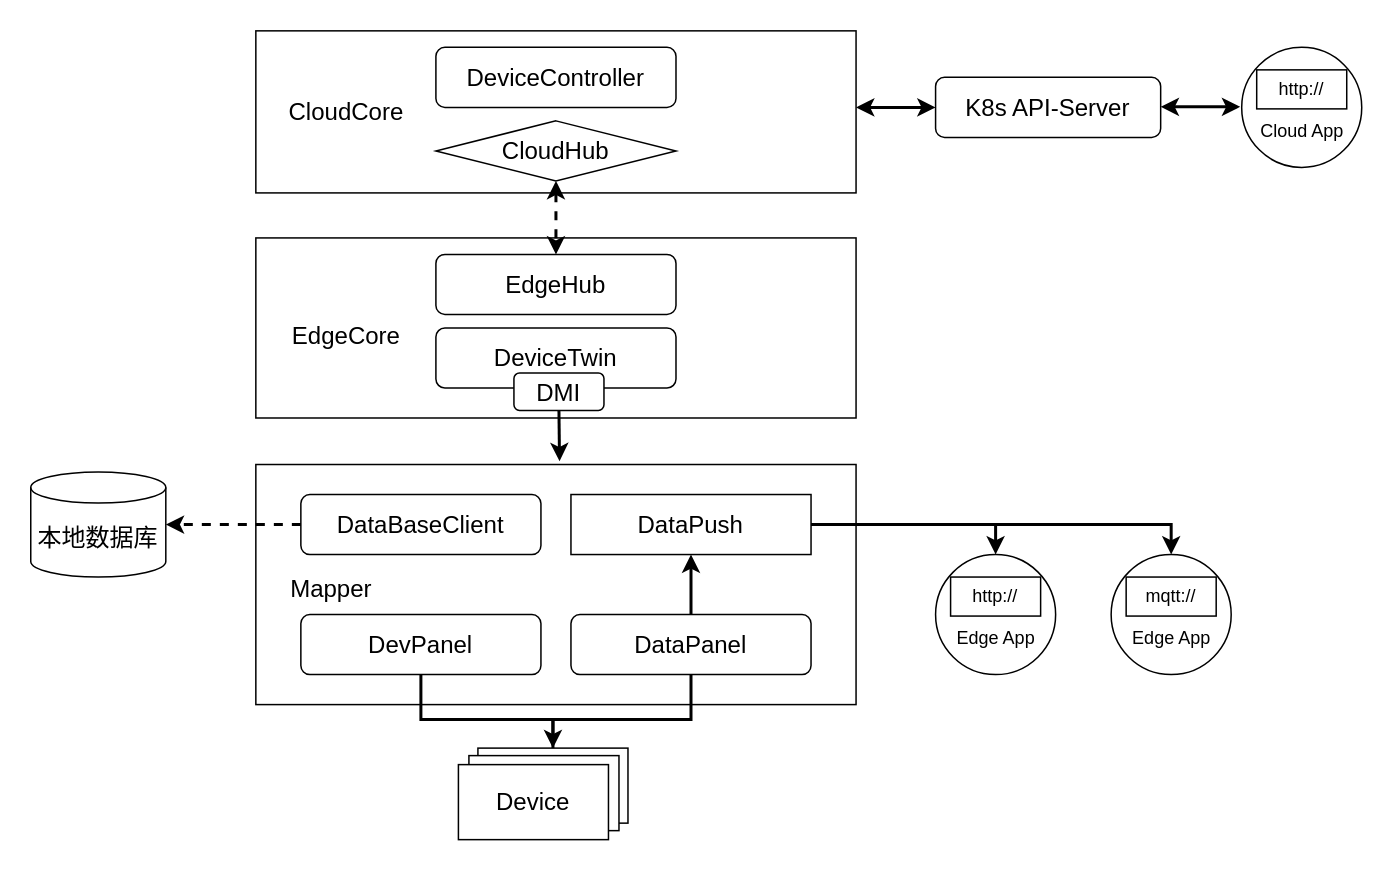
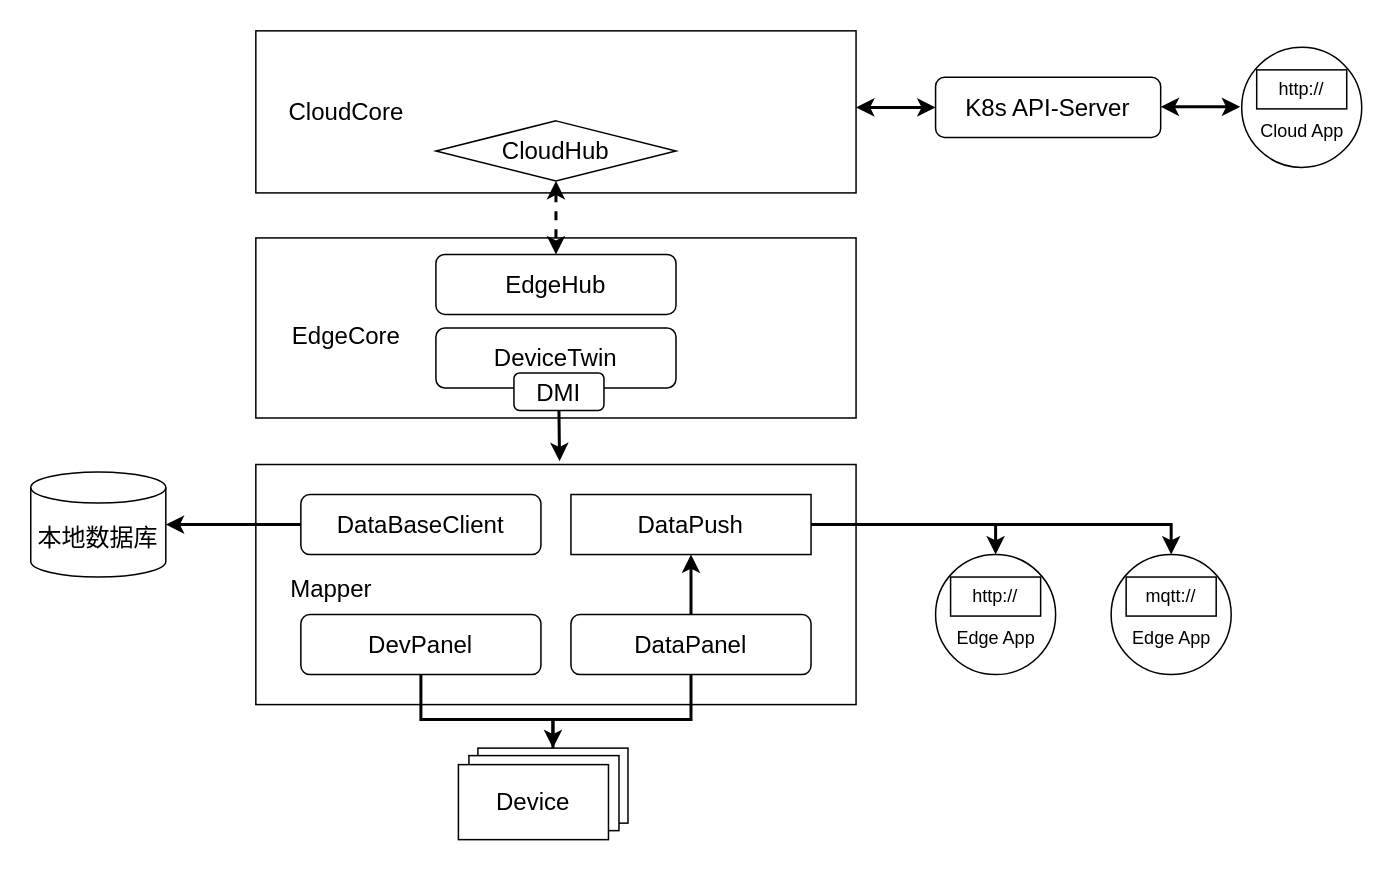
  <mxCell id="0" />
  <mxCell id="1" parent="0" />
  <mxCell id="2" value="" style="rounded=0;whiteSpace=wrap;html=1;" parent="1" vertex="1"><mxGeometry x="170" y="20" width="400" height="108" as="geometry" /></mxCell>
- <mxCell id="3" value="&lt;font style=&quot;font-size: 16px;&quot;&gt;DeviceController&lt;/font&gt;" style="rounded=1;whiteSpace=wrap;html=1;" parent="1" vertex="1"><mxGeometry x="290" y="31" width="160" height="40" as="geometry" /></mxCell>
  <mxCell id="4" value="&lt;font size=&quot;3&quot;&gt;CloudHub&lt;/font&gt;" style="rhombus;whiteSpace=wrap;html=1;" parent="1" vertex="1"><mxGeometry x="290" y="80" width="160" height="40" as="geometry" /></mxCell>
  <mxCell id="5" value="&lt;font style=&quot;font-size: 16px;&quot;&gt;CloudCore&lt;/font&gt;" style="text;html=1;align=center;verticalAlign=middle;resizable=0;points=[];autosize=1;strokeColor=none;fillColor=none;" parent="1" vertex="1"><mxGeometry x="180" y="59" width="100" height="30" as="geometry" /></mxCell>
  <mxCell id="6" value="" style="rounded=0;whiteSpace=wrap;html=1;" parent="1" vertex="1"><mxGeometry x="170" y="158" width="400" height="120" as="geometry" /></mxCell>
  <mxCell id="7" value="&lt;font size=&quot;3&quot;&gt;EdgeHub&lt;/font&gt;" style="rounded=1;whiteSpace=wrap;html=1;" parent="1" vertex="1"><mxGeometry x="290" y="169" width="160" height="40" as="geometry" /></mxCell>
  <mxCell id="8" value="&lt;font size=&quot;3&quot;&gt;DeviceTwin&lt;/font&gt;" style="rounded=1;whiteSpace=wrap;html=1;" parent="1" vertex="1"><mxGeometry x="290" y="218" width="160" height="40" as="geometry" /></mxCell>
  <mxCell id="9" value="&lt;font style=&quot;font-size: 16px;&quot;&gt;EdgeCore&lt;/font&gt;" style="text;html=1;align=center;verticalAlign=middle;resizable=0;points=[];autosize=1;strokeColor=none;fillColor=none;" parent="1" vertex="1"><mxGeometry x="180" y="208" width="100" height="30" as="geometry" /></mxCell>
  <mxCell id="10" value="&lt;font style=&quot;font-size: 16px;&quot;&gt;DMI&lt;/font&gt;" style="rounded=1;whiteSpace=wrap;html=1;" parent="1" vertex="1"><mxGeometry x="342" y="248" width="60" height="25" as="geometry" /></mxCell>
  <mxCell id="11" value="" style="rounded=0;whiteSpace=wrap;html=1;" parent="1" vertex="1"><mxGeometry x="170" y="309" width="400" height="160" as="geometry" /></mxCell>
  <mxCell id="12" value="&lt;font size=&quot;3&quot;&gt;DataBaseClient&lt;/font&gt;" style="rounded=1;whiteSpace=wrap;html=1;" parent="1" vertex="1"><mxGeometry x="200" y="329" width="160" height="40" as="geometry" /></mxCell>
  <mxCell id="13" style="edgeStyle=orthogonalEdgeStyle;rounded=0;orthogonalLoop=1;jettySize=auto;html=1;exitX=1;exitY=0.5;exitDx=0;exitDy=0;entryX=0.5;entryY=0;entryDx=0;entryDy=0;strokeWidth=2;" parent="1" source="15" target="31" edge="1"><mxGeometry relative="1" as="geometry" /></mxCell>
  <mxCell id="14" style="edgeStyle=orthogonalEdgeStyle;rounded=0;orthogonalLoop=1;jettySize=auto;html=1;exitX=1;exitY=0.5;exitDx=0;exitDy=0;entryX=0.5;entryY=0;entryDx=0;entryDy=0;strokeWidth=2;" parent="1" source="15" target="35" edge="1"><mxGeometry relative="1" as="geometry" /></mxCell>
  <mxCell id="15" value="&lt;font size=&quot;3&quot;&gt;DataPush&lt;/font&gt;" style="whiteSpace=wrap;html=1;rounded=0;" parent="1" vertex="1"><mxGeometry x="380" y="329" width="160" height="40" as="geometry" /></mxCell>
  <mxCell id="16" value="" style="edgeStyle=orthogonalEdgeStyle;rounded=0;orthogonalLoop=1;jettySize=auto;html=1;strokeWidth=2;" parent="1" source="18" target="15" edge="1"><mxGeometry relative="1" as="geometry" /></mxCell>
  <mxCell id="17" style="edgeStyle=orthogonalEdgeStyle;rounded=0;orthogonalLoop=1;jettySize=auto;html=1;strokeWidth=2;exitX=0.5;exitY=1;exitDx=0;exitDy=0;" parent="1" source="18" edge="1"><mxGeometry relative="1" as="geometry"><mxPoint x="460" y="439" as="sourcePoint" /><mxPoint x="368" y="519" as="targetPoint" /><Array as="points"><mxPoint x="460" y="479" /><mxPoint x="368" y="479" /></Array></mxGeometry></mxCell>
  <mxCell id="18" value="&lt;font size=&quot;3&quot;&gt;DataPanel&lt;/font&gt;" style="rounded=1;whiteSpace=wrap;html=1;" parent="1" vertex="1"><mxGeometry x="380" y="409" width="160" height="40" as="geometry" /></mxCell>
  <mxCell id="19" value="&lt;font size=&quot;3&quot;&gt;DevPanel&lt;/font&gt;" style="rounded=1;whiteSpace=wrap;html=1;" parent="1" vertex="1"><mxGeometry x="200" y="409" width="160" height="40" as="geometry" /></mxCell>
  <mxCell id="20" value="&lt;font size=&quot;3&quot;&gt;Mapper&lt;/font&gt;" style="text;html=1;align=center;verticalAlign=middle;resizable=0;points=[];autosize=1;strokeColor=none;fillColor=none;" parent="1" vertex="1"><mxGeometry x="180" y="377" width="80" height="30" as="geometry" /></mxCell>
  <mxCell id="21" value="&lt;font style=&quot;font-size: 16px;&quot;&gt;本地数据库&lt;/font&gt;" style="shape=cylinder3;whiteSpace=wrap;html=1;boundedLbl=1;backgroundOutline=1;size=10.333;" parent="1" vertex="1"><mxGeometry x="20" y="314" width="90" height="70" as="geometry" /></mxCell>
- <mxCell id="22" style="edgeStyle=orthogonalEdgeStyle;rounded=0;orthogonalLoop=1;jettySize=auto;html=1;entryX=1;entryY=0.5;entryDx=0;entryDy=0;entryPerimeter=0;strokeWidth=2;dashed=1;" parent="1" source="12" target="21" edge="1"><mxGeometry relative="1" as="geometry" /></mxCell>
+ <mxCell id="22" style="edgeStyle=orthogonalEdgeStyle;rounded=0;orthogonalLoop=1;jettySize=auto;html=1;entryX=1;entryY=0.5;entryDx=0;entryDy=0;entryPerimeter=0;strokeWidth=2;" parent="1" source="12" target="21" edge="1"><mxGeometry relative="1" as="geometry" /></mxCell>
  <mxCell id="23" style="rounded=0;orthogonalLoop=1;jettySize=auto;html=1;exitX=0.5;exitY=1;exitDx=0;exitDy=0;entryX=0.506;entryY=-0.014;entryDx=0;entryDy=0;entryPerimeter=0;strokeWidth=2;" parent="1" source="10" target="11" edge="1"><mxGeometry relative="1" as="geometry" /></mxCell>
  <mxCell id="24" style="edgeStyle=orthogonalEdgeStyle;rounded=0;orthogonalLoop=1;jettySize=auto;html=1;exitX=0.5;exitY=1;exitDx=0;exitDy=0;entryX=0.5;entryY=0;entryDx=0;entryDy=0;strokeWidth=2;startArrow=classic;startFill=1;dashed=1;" parent="1" source="4" target="7" edge="1"><mxGeometry relative="1" as="geometry" /></mxCell>
  <mxCell id="25" value="" style="group" parent="1" vertex="1" connectable="0"><mxGeometry x="305" y="498" width="113" height="61" as="geometry" /></mxCell>
  <mxCell id="26" value="&lt;font style=&quot;font-size: 16px;&quot;&gt;Device&lt;/font&gt;" style="rounded=0;whiteSpace=wrap;html=1;" parent="25" vertex="1"><mxGeometry x="13" width="100" height="50" as="geometry" /></mxCell>
  <mxCell id="27" value="&lt;font style=&quot;font-size: 16px;&quot;&gt;Device&lt;/font&gt;" style="rounded=0;whiteSpace=wrap;html=1;" parent="25" vertex="1"><mxGeometry x="7" y="5" width="100" height="50" as="geometry" /></mxCell>
  <mxCell id="28" value="&lt;font style=&quot;font-size: 16px;&quot;&gt;Device&lt;/font&gt;" style="rounded=0;whiteSpace=wrap;html=1;" parent="25" vertex="1"><mxGeometry y="11" width="100" height="50" as="geometry" /></mxCell>
  <mxCell id="29" value="" style="endArrow=classic;html=1;rounded=0;strokeWidth=2;entryX=0.5;entryY=0;entryDx=0;entryDy=0;" parent="1" target="26" edge="1"><mxGeometry width="50" height="50" relative="1" as="geometry"><mxPoint x="280" y="449" as="sourcePoint" /><mxPoint x="368" y="519" as="targetPoint" /><Array as="points"><mxPoint x="280" y="479" /><mxPoint x="330" y="479" /><mxPoint x="368" y="479" /></Array></mxGeometry></mxCell>
  <mxCell id="30" value="" style="group" parent="1" vertex="1" connectable="0"><mxGeometry x="623" y="369" width="80" height="80" as="geometry" /></mxCell>
  <mxCell id="31" value="" style="ellipse;whiteSpace=wrap;html=1;aspect=fixed;" parent="30" vertex="1"><mxGeometry width="80" height="80" as="geometry" /></mxCell>
  <mxCell id="32" value="http://" style="rounded=0;whiteSpace=wrap;html=1;" parent="30" vertex="1"><mxGeometry x="10" y="15" width="60" height="26" as="geometry" /></mxCell>
  <mxCell id="33" value="Edge App" style="text;html=1;align=center;verticalAlign=middle;resizable=0;points=[];autosize=1;strokeColor=none;fillColor=none;" parent="30" vertex="1"><mxGeometry y="41" width="80" height="30" as="geometry" /></mxCell>
  <mxCell id="34" value="" style="group" parent="1" vertex="1" connectable="0"><mxGeometry x="740" y="369" width="80" height="80" as="geometry" /></mxCell>
  <mxCell id="35" value="" style="ellipse;whiteSpace=wrap;html=1;aspect=fixed;" parent="34" vertex="1"><mxGeometry width="80" height="80" as="geometry" /></mxCell>
  <mxCell id="36" value="mqtt://" style="rounded=0;whiteSpace=wrap;html=1;" parent="34" vertex="1"><mxGeometry x="10" y="15" width="60" height="26" as="geometry" /></mxCell>
  <mxCell id="37" value="Edge App" style="text;html=1;align=center;verticalAlign=middle;resizable=0;points=[];autosize=1;strokeColor=none;fillColor=none;" parent="34" vertex="1"><mxGeometry y="41" width="80" height="30" as="geometry" /></mxCell>
  <mxCell id="38" style="rounded=0;orthogonalLoop=1;jettySize=auto;html=1;exitX=1;exitY=0.5;exitDx=0;exitDy=0;strokeWidth=2;startArrow=classic;startFill=1;entryX=0;entryY=0.5;entryDx=0;entryDy=0;" parent="1" target="39" edge="1"><mxGeometry relative="1" as="geometry"><mxPoint x="570" y="71" as="sourcePoint" /><mxPoint x="650" y="71" as="targetPoint" /></mxGeometry></mxCell>
  <mxCell id="39" value="&lt;font style=&quot;font-size: 16px;&quot;&gt;K8s API-Server&lt;/font&gt;" style="rounded=1;whiteSpace=wrap;html=1;" parent="1" vertex="1"><mxGeometry x="623" y="51" width="150" height="40" as="geometry" /></mxCell>
  <mxCell id="40" style="rounded=0;orthogonalLoop=1;jettySize=auto;html=1;exitX=1;exitY=0.5;exitDx=0;exitDy=0;strokeWidth=2;startArrow=classic;startFill=1;entryX=0;entryY=0.5;entryDx=0;entryDy=0;" parent="1" edge="1"><mxGeometry relative="1" as="geometry"><mxPoint x="773" y="70.66" as="sourcePoint" /><mxPoint x="826" y="70.66" as="targetPoint" /></mxGeometry></mxCell>
  <mxCell id="41" value="" style="group" parent="1" vertex="1" connectable="0"><mxGeometry x="827" y="31" width="80" height="80" as="geometry" /></mxCell>
  <mxCell id="42" value="" style="ellipse;whiteSpace=wrap;html=1;aspect=fixed;" parent="41" vertex="1"><mxGeometry width="80" height="80" as="geometry" /></mxCell>
  <mxCell id="43" value="http://" style="rounded=0;whiteSpace=wrap;html=1;" parent="41" vertex="1"><mxGeometry x="10" y="15" width="60" height="26" as="geometry" /></mxCell>
  <mxCell id="44" value="Cloud App" style="text;html=1;align=center;verticalAlign=middle;resizable=0;points=[];autosize=1;strokeColor=none;fillColor=none;" parent="41" vertex="1"><mxGeometry y="41" width="80" height="30" as="geometry" /></mxCell>
